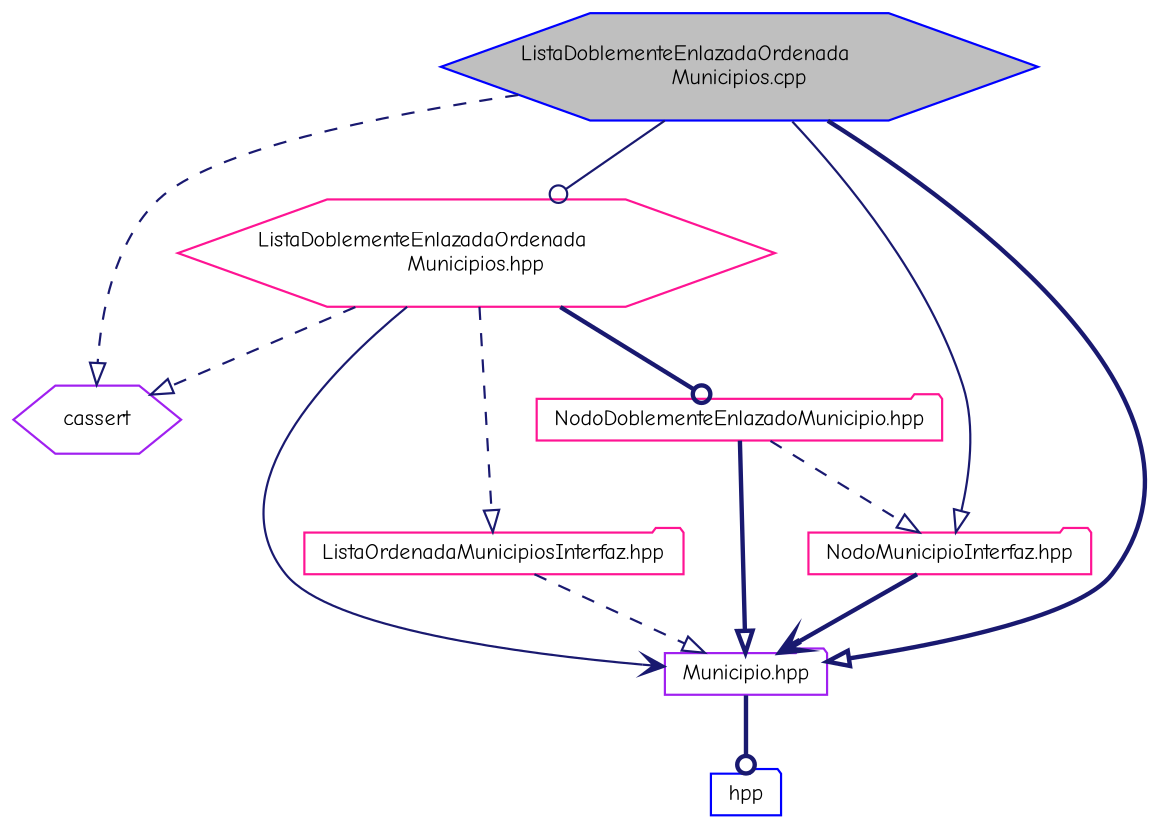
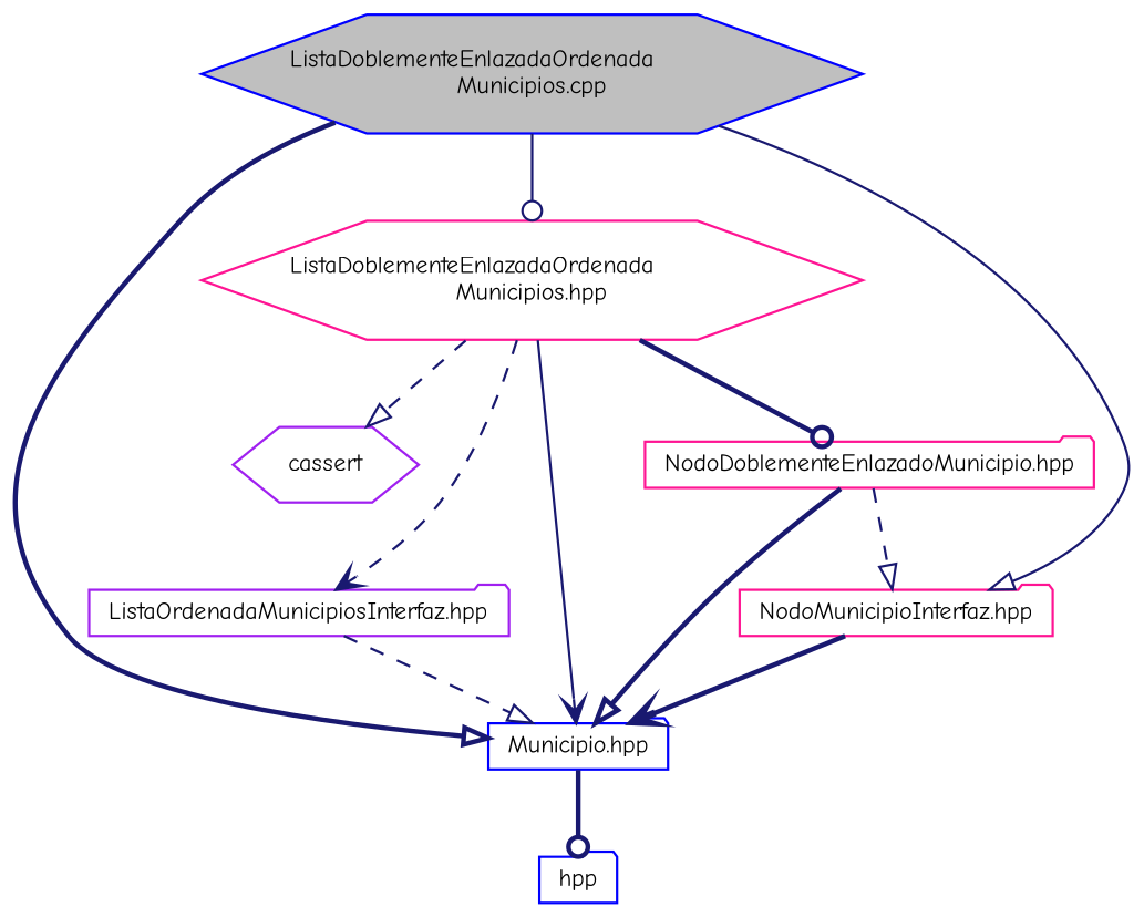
  digraph {
    fontname="Comic Neue"
    node [color=blue fillcolor=white fontname="Comic Neue" fontsize=10 shape=folder style=filled]
    edge [arrowhead=onormal color=midnightblue fontname="Comic Neue" fontsize=10 labelfontname=Helvetica labelfontsize=10 style=dashed]
    n1 [fillcolor=grey75 fontcolor=black height=0.2 label="ListaDoblementeEnlazadaOrdenada\lMunicipios.cpp" shape=hexagon width=0.4]
    n2 [color=purple height=0.2 label=cassert shape=hexagon width=0.4]
    n3 [color=deeppink height=0.2 label="ListaDoblementeEnlazadaOrdenada\lMunicipios.hpp" shape=hexagon width=0.4]
-   n4 [color=purple height=0.2 label="Municipio.hpp" width=0.4]
+   n4 [height=0.2 label="Municipio.hpp" width=0.4]
    n5 [color=deeppink height=0.2 label="NodoMunicipioInterfaz.hpp" width=0.4]
-   n6 [color=deeppink height=0.2 label="ListaOrdenadaMunicipiosInterfaz.hpp" width=0.4]
+   n6 [color=purple height=0.2 label="ListaOrdenadaMunicipiosInterfaz.hpp" width=0.4]
    n7 [color=deeppink height=0.2 label="NodoDoblementeEnlazadoMunicipio.hpp" width=0.4]
    n8 [height=0.2 label=hpp width=0.4]
-   n1 -> n2
    n1 -> n3 [arrowhead=odot style=solid]
    n1 -> n4 [style=bold]
    n1 -> n5 [style=solid]
    n3 -> n2
    n3 -> n4 [arrowhead=vee style=solid]
-   n3 -> n6
+   n3 -> n6 [arrowhead=vee]
    n3 -> n7 [arrowhead=odot style=bold]
    n4 -> n8 [arrowhead=odot style=bold]
    n5 -> n4 [arrowhead=vee style=bold]
    n6 -> n4
    n7 -> n4 [style=bold]
    n7 -> n5
  }
